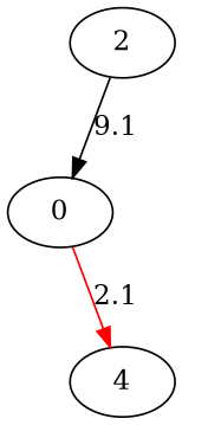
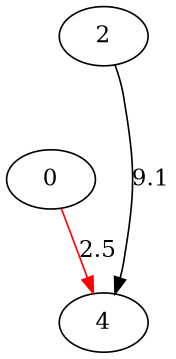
  digraph {
    n1 [label=0]
    4
    2
-   n1 -> 4 [color=red label=2.1]
-   2 -> n1 [label=9.1]
+   n1 -> 4 [color=red label=2.5]
+   2 -> 4 [label=9.1]
  }
